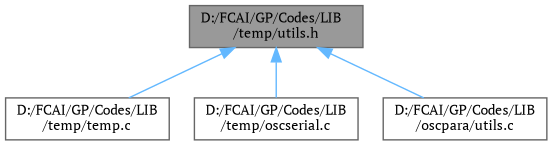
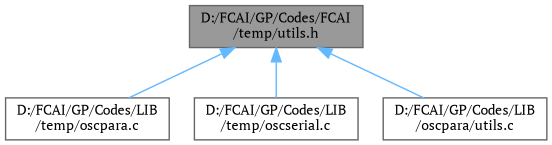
  digraph {
    fontname="PT Serif"
    node [color=grey40 fillcolor=white fontname="PT Serif" fontsize=10 shape=box style=filled]
    edge [color=steelblue1 dir=back fontname="PT Serif" fontsize=10 labelfontname=Helvetica labelfontsize=10 style=solid]
-   n1 [color=gray40 fillcolor=grey60 fontcolor=black height=0.2 label="D:/FCAI/GP/Codes/LIB\l/temp/utils.h" width=0.4]
-   n2 [height=0.2 label="D:/FCAI/GP/Codes/LIB\l/temp/temp.c" width=0.4]
+   n1 [color=gray40 fillcolor=grey60 fontcolor=black height=0.2 label="D:/FCAI/GP/Codes/FCAI\l/temp/utils.h" width=0.4]
+   n2 [height=0.2 label="D:/FCAI/GP/Codes/LIB\l/temp/oscpara.c" width=0.4]
    n3 [height=0.2 label="D:/FCAI/GP/Codes/LIB\l/temp/oscserial.c" width=0.4]
    n4 [height=0.2 label="D:/FCAI/GP/Codes/LIB\l/oscpara/utils.c" width=0.4]
    n1 -> n2
    n1 -> n3
    n1 -> n4
  }
